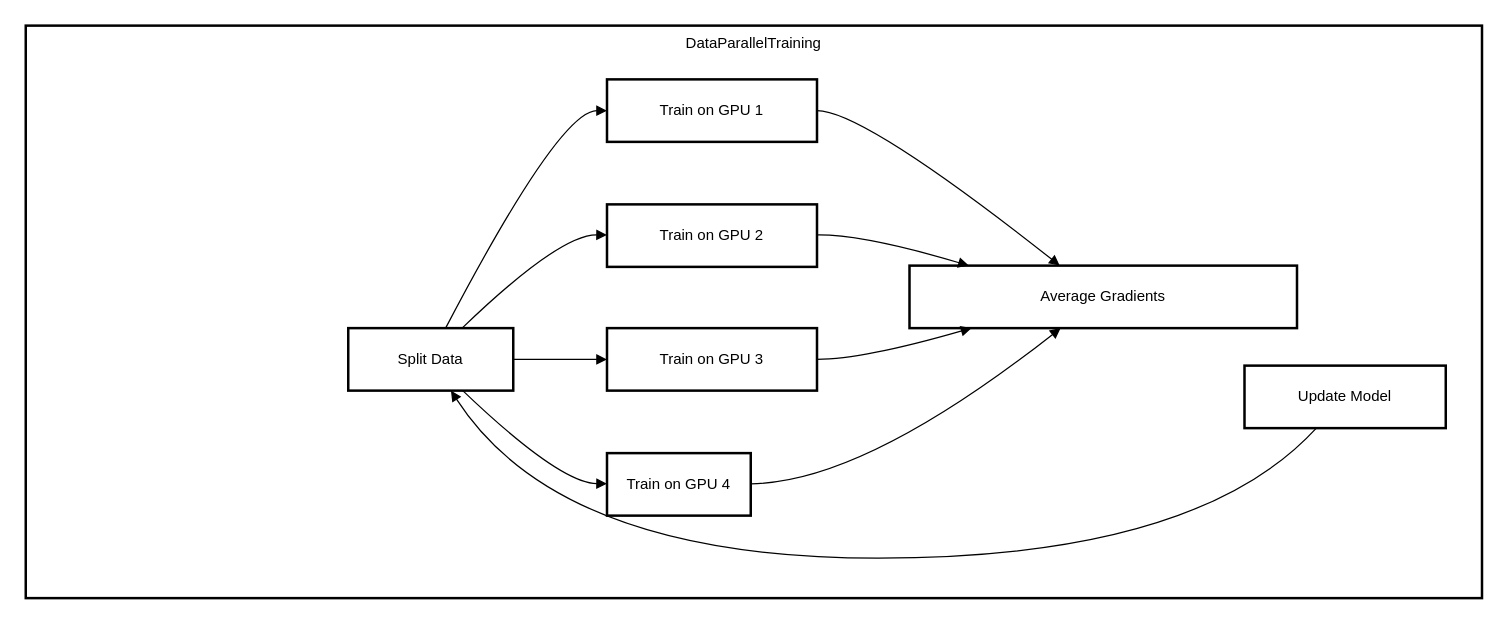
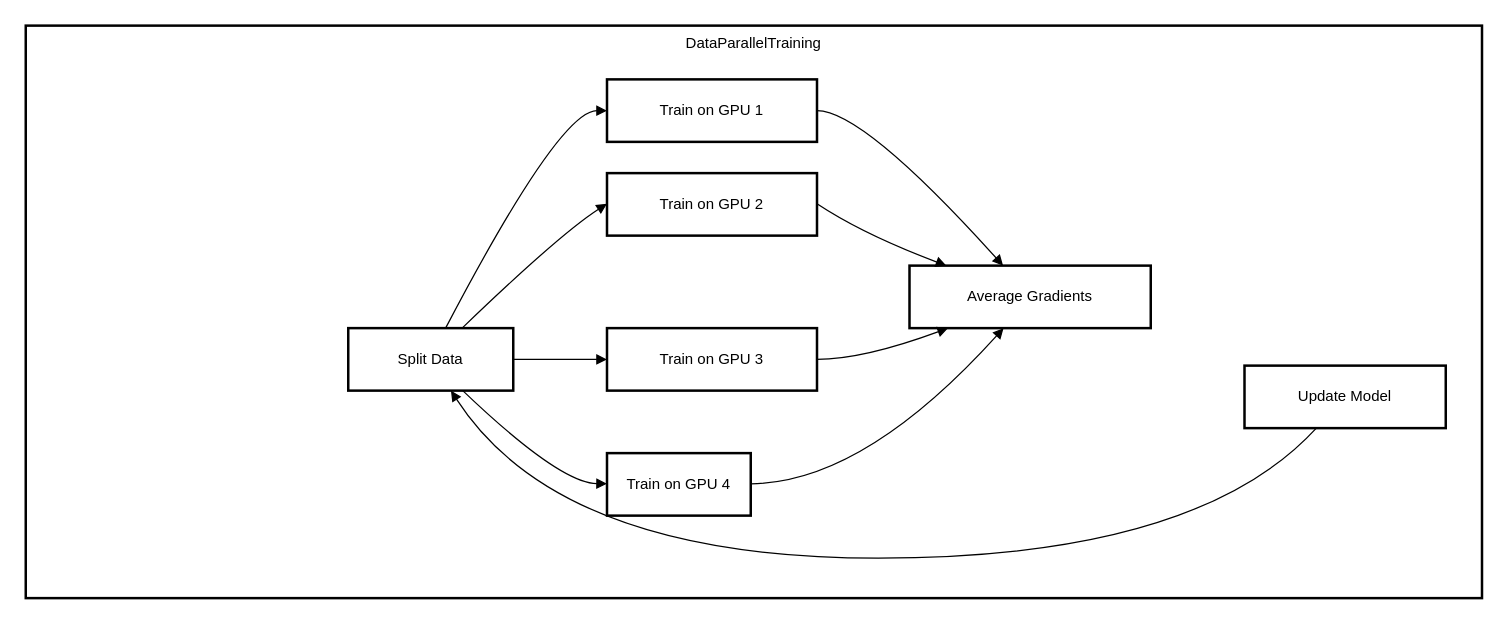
  <mxCell id="0" />
  <mxCell id="1" parent="0" />
  <mxCell id="2" value="DataParallelTraining" style="whiteSpace=wrap;strokeWidth=2;verticalAlign=top;" vertex="1" parent="1"><mxGeometry x="20" y="20" width="1165" height="458" as="geometry" /></mxCell>
  <mxCell id="3" value="Split Data" style="whiteSpace=wrap;strokeWidth=2;" vertex="1" parent="2"><mxGeometry x="258" y="242" width="132" height="50" as="geometry" /></mxCell>
  <mxCell id="4" value="Train on GPU 1" style="whiteSpace=wrap;strokeWidth=2;" vertex="1" parent="2"><mxGeometry x="465" y="43" width="168" height="50" as="geometry" /></mxCell>
- <mxCell id="5" value="Train on GPU 2" style="whiteSpace=wrap;strokeWidth=2;" vertex="1" parent="2"><mxGeometry x="465" y="143" width="168" height="50" as="geometry" /></mxCell>
+ <mxCell id="5" value="Train on GPU 2" style="whiteSpace=wrap;strokeWidth=2;" vertex="1" parent="2"><mxGeometry x="465" y="118" width="168" height="50" as="geometry" /></mxCell>
  <mxCell id="6" value="Train on GPU 3" style="whiteSpace=wrap;strokeWidth=2;" vertex="1" parent="2"><mxGeometry x="465" y="242" width="168" height="50" as="geometry" /></mxCell>
  <mxCell id="7" value="Train on GPU 4" style="whiteSpace=wrap;strokeWidth=2;" vertex="1" parent="2"><mxGeometry x="465" y="342" width="115" height="50" as="geometry" /></mxCell>
- <mxCell id="8" value="Average Gradients" style="whiteSpace=wrap;strokeWidth=2;" vertex="1" parent="2"><mxGeometry x="707" y="192" width="310" height="50" as="geometry" /></mxCell>
+ <mxCell id="8" value="Average Gradients" style="whiteSpace=wrap;strokeWidth=2;" vertex="1" parent="2"><mxGeometry x="707" y="192" width="193" height="50" as="geometry" /></mxCell>
  <mxCell id="9" value="Update Model" style="whiteSpace=wrap;strokeWidth=2;" vertex="1" parent="2"><mxGeometry x="975" y="272" width="161" height="50" as="geometry" /></mxCell>
  <mxCell id="10" value="" style="curved=1;startArrow=none;endArrow=block;exitX=0.59;exitY=0;entryX=0;entryY=0.5;" edge="1" parent="2" source="3" target="4"><mxGeometry relative="1" as="geometry"><Array as="points"><mxPoint x="427" y="68" /></Array></mxGeometry></mxCell>
  <mxCell id="11" value="" style="curved=1;startArrow=none;endArrow=block;exitX=0.69;exitY=0;entryX=0;entryY=0.49;" edge="1" parent="2" source="3" target="5"><mxGeometry relative="1" as="geometry"><Array as="points"><mxPoint x="427" y="167" /></Array></mxGeometry></mxCell>
  <mxCell id="12" value="" style="curved=1;startArrow=none;endArrow=block;exitX=1;exitY=0.5;entryX=0;entryY=0.5;" edge="1" parent="2" source="3" target="6"><mxGeometry relative="1" as="geometry"><Array as="points" /></mxGeometry></mxCell>
  <mxCell id="13" value="" style="curved=1;startArrow=none;endArrow=block;exitX=0.69;exitY=0.99;entryX=0;entryY=0.49;" edge="1" parent="2" source="3" target="7"><mxGeometry relative="1" as="geometry"><Array as="points"><mxPoint x="427" y="366" /></Array></mxGeometry></mxCell>
  <mxCell id="14" value="" style="curved=1;startArrow=none;endArrow=block;exitX=1;exitY=0.5;entryX=0.39;entryY=0.01;" edge="1" parent="2" source="4" target="8"><mxGeometry relative="1" as="geometry"><Array as="points"><mxPoint x="670" y="68" /></Array></mxGeometry></mxCell>
  <mxCell id="15" value="" style="curved=1;startArrow=none;endArrow=block;exitX=1;exitY=0.49;entryX=0.16;entryY=0.01;" edge="1" parent="2" source="5" target="8"><mxGeometry relative="1" as="geometry"><Array as="points"><mxPoint x="670" y="167" /></Array></mxGeometry></mxCell>
  <mxCell id="16" value="" style="curved=1;startArrow=none;endArrow=block;exitX=1;exitY=0.5;entryX=0.16;entryY=1;" edge="1" parent="2" source="6" target="8"><mxGeometry relative="1" as="geometry"><Array as="points"><mxPoint x="670" y="267" /></Array></mxGeometry></mxCell>
  <mxCell id="17" value="" style="curved=1;startArrow=none;endArrow=block;exitX=1;exitY=0.49;entryX=0.39;entryY=1;" edge="1" parent="2" source="7" target="8"><mxGeometry relative="1" as="geometry"><Array as="points"><mxPoint x="670" y="366" /></Array></mxGeometry></mxCell>
  <mxCell id="18" value="" style="curved=1;startArrow=none;endArrow=block;exitX=0.36;exitY=0.99;entryX=0.62;entryY=0.99;" edge="1" parent="2" source="9" target="3"><mxGeometry relative="1" as="geometry"><Array as="points"><mxPoint x="937" y="426" /><mxPoint x="427" y="426" /></Array></mxGeometry></mxCell>
